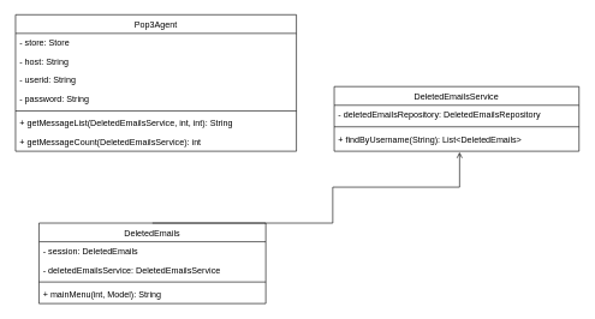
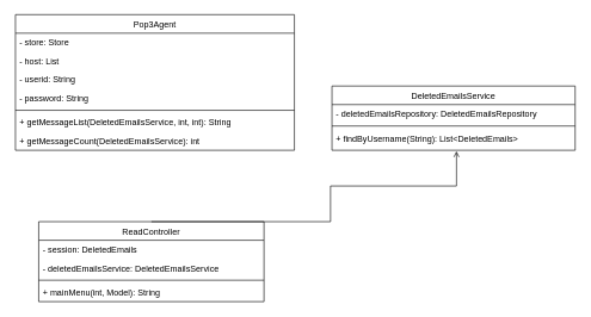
  <mxCell id="0" />
  <mxCell id="1" parent="0" />
- <mxCell id="2" value="DeletedEmails" style="swimlane;fontStyle=0;align=center;verticalAlign=top;childLayout=stackLayout;horizontal=1;startSize=26;horizontalStack=0;resizeParent=1;resizeLast=0;collapsible=1;marginBottom=0;rounded=0;shadow=0;strokeWidth=1;" parent="1" vertex="1"><mxGeometry x="53" y="310" width="315" height="112" as="geometry"><mxRectangle x="130" y="380" width="160" height="26" as="alternateBounds" /></mxGeometry></mxCell>
+ <mxCell id="2" value="ReadController" style="swimlane;fontStyle=0;align=center;verticalAlign=top;childLayout=stackLayout;horizontal=1;startSize=26;horizontalStack=0;resizeParent=1;resizeLast=0;collapsible=1;marginBottom=0;rounded=0;shadow=0;strokeWidth=1;" parent="1" vertex="1"><mxGeometry x="53" y="310" width="315" height="112" as="geometry"><mxRectangle x="130" y="380" width="160" height="26" as="alternateBounds" /></mxGeometry></mxCell>
  <mxCell id="3" value="- session: DeletedEmails" style="text;align=left;verticalAlign=top;spacingLeft=4;spacingRight=4;overflow=hidden;rotatable=0;points=[[0,0.5],[1,0.5]];portConstraint=eastwest;" parent="2" vertex="1"><mxGeometry y="26" width="315" height="26" as="geometry" /></mxCell>
  <mxCell id="4" value="- deletedEmailsService: DeletedEmailsService" style="text;align=left;verticalAlign=top;spacingLeft=4;spacingRight=4;overflow=hidden;rotatable=0;points=[[0,0.5],[1,0.5]];portConstraint=eastwest;" parent="2" vertex="1"><mxGeometry y="52" width="315" height="26" as="geometry" /></mxCell>
  <mxCell id="5" value="" style="line;html=1;strokeWidth=1;align=left;verticalAlign=middle;spacingTop=-1;spacingLeft=3;spacingRight=3;rotatable=0;labelPosition=right;points=[];portConstraint=eastwest;" parent="2" vertex="1"><mxGeometry y="78" width="315" height="8" as="geometry" /></mxCell>
  <mxCell id="6" value="+ mainMenu(int, Model): String" style="text;align=left;verticalAlign=top;spacingLeft=4;spacingRight=4;overflow=hidden;rotatable=0;points=[[0,0.5],[1,0.5]];portConstraint=eastwest;" parent="2" vertex="1"><mxGeometry y="86" width="315" height="26" as="geometry" /></mxCell>
  <mxCell id="7" value="Pop3Agent" style="swimlane;fontStyle=0;align=center;verticalAlign=top;childLayout=stackLayout;horizontal=1;startSize=26;horizontalStack=0;resizeParent=1;resizeLast=0;collapsible=1;marginBottom=0;rounded=0;shadow=0;strokeWidth=1;" parent="1" vertex="1"><mxGeometry x="20.5" y="20" width="390" height="190" as="geometry"><mxRectangle x="340" y="380" width="170" height="26" as="alternateBounds" /></mxGeometry></mxCell>
  <mxCell id="8" value="- store: Store" style="text;align=left;verticalAlign=top;spacingLeft=4;spacingRight=4;overflow=hidden;rotatable=0;points=[[0,0.5],[1,0.5]];portConstraint=eastwest;" parent="7" vertex="1"><mxGeometry y="26" width="390" height="26" as="geometry" /></mxCell>
- <mxCell id="9" value="- host: String" style="text;align=left;verticalAlign=top;spacingLeft=4;spacingRight=4;overflow=hidden;rotatable=0;points=[[0,0.5],[1,0.5]];portConstraint=eastwest;" parent="7" vertex="1"><mxGeometry y="52" width="390" height="26" as="geometry" /></mxCell>
+ <mxCell id="9" value="- host: List" style="text;align=left;verticalAlign=top;spacingLeft=4;spacingRight=4;overflow=hidden;rotatable=0;points=[[0,0.5],[1,0.5]];portConstraint=eastwest;" parent="7" vertex="1"><mxGeometry y="52" width="390" height="26" as="geometry" /></mxCell>
  <mxCell id="10" value="- userid: String" style="text;align=left;verticalAlign=top;spacingLeft=4;spacingRight=4;overflow=hidden;rotatable=0;points=[[0,0.5],[1,0.5]];portConstraint=eastwest;" parent="7" vertex="1"><mxGeometry y="78" width="390" height="26" as="geometry" /></mxCell>
  <mxCell id="11" value="- password: String" style="text;align=left;verticalAlign=top;spacingLeft=4;spacingRight=4;overflow=hidden;rotatable=0;points=[[0,0.5],[1,0.5]];portConstraint=eastwest;" parent="7" vertex="1"><mxGeometry y="104" width="390" height="26" as="geometry" /></mxCell>
  <mxCell id="12" value="" style="line;html=1;strokeWidth=1;align=left;verticalAlign=middle;spacingTop=-1;spacingLeft=3;spacingRight=3;rotatable=0;labelPosition=right;points=[];portConstraint=eastwest;" parent="7" vertex="1"><mxGeometry y="130" width="390" height="8" as="geometry" /></mxCell>
  <mxCell id="13" value="+ getMessageList(DeletedEmailsService, int, int): String" style="text;align=left;verticalAlign=top;spacingLeft=4;spacingRight=4;overflow=hidden;rotatable=0;points=[[0,0.5],[1,0.5]];portConstraint=eastwest;" parent="7" vertex="1"><mxGeometry y="138" width="390" height="26" as="geometry" /></mxCell>
  <mxCell id="14" value="+ getMessageCount(DeletedEmailsService): int" style="text;align=left;verticalAlign=top;spacingLeft=4;spacingRight=4;overflow=hidden;rotatable=0;points=[[0,0.5],[1,0.5]];portConstraint=eastwest;" parent="7" vertex="1"><mxGeometry y="164" width="390" height="26" as="geometry" /></mxCell>
  <mxCell id="15" value="DeletedEmailsService" style="swimlane;fontStyle=0;align=center;verticalAlign=top;childLayout=stackLayout;horizontal=1;startSize=26;horizontalStack=0;resizeParent=1;resizeLast=0;collapsible=1;marginBottom=0;rounded=0;shadow=0;strokeWidth=1;" parent="1" vertex="1"><mxGeometry x="463" y="120" width="340" height="90" as="geometry"><mxRectangle x="130" y="380" width="160" height="26" as="alternateBounds" /></mxGeometry></mxCell>
  <mxCell id="16" value="- deletedEmailsRepository: DeletedEmailsRepository" style="text;align=left;verticalAlign=top;spacingLeft=4;spacingRight=4;overflow=hidden;rotatable=0;points=[[0,0.5],[1,0.5]];portConstraint=eastwest;" parent="15" vertex="1"><mxGeometry y="26" width="340" height="26" as="geometry" /></mxCell>
  <mxCell id="17" value="" style="line;html=1;strokeWidth=1;align=left;verticalAlign=middle;spacingTop=-1;spacingLeft=3;spacingRight=3;rotatable=0;labelPosition=right;points=[];portConstraint=eastwest;" parent="15" vertex="1"><mxGeometry y="52" width="340" height="8" as="geometry" /></mxCell>
  <mxCell id="18" value="+ findByUsername(String): List&lt;DeletedEmails&gt;" style="text;align=left;verticalAlign=top;spacingLeft=4;spacingRight=4;overflow=hidden;rotatable=0;points=[[0,0.5],[1,0.5]];portConstraint=eastwest;" parent="15" vertex="1"><mxGeometry y="60" width="340" height="26" as="geometry" /></mxCell>
  <mxCell id="19" style="edgeStyle=orthogonalEdgeStyle;rounded=0;orthogonalLoop=1;jettySize=auto;html=1;exitX=0.5;exitY=0;exitDx=0;exitDy=0;entryX=0.512;entryY=1.051;entryDx=0;entryDy=0;entryPerimeter=0;endArrow=open;endFill=0;" parent="1" source="2" edge="1"><mxGeometry relative="1" as="geometry"><mxPoint x="637.08" y="211.326" as="targetPoint" /><Array as="points"><mxPoint x="461" y="260" /><mxPoint x="637" y="260" /></Array></mxGeometry></mxCell>
